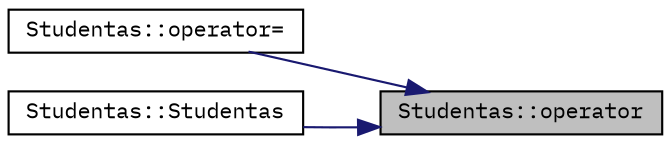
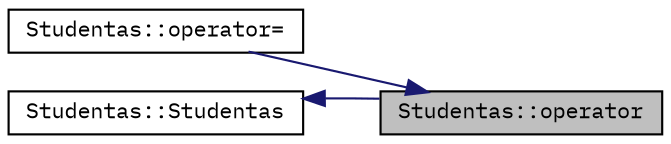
  digraph {
    fontname="IBM Plex Mono"
    rankdir=RL
    node [color=black fillcolor=white fontname="IBM Plex Mono" fontsize=10 shape=record style=filled]
    edge [color=midnightblue dir=back fontname="IBM Plex Mono" fontsize=10 labelfontname=Helvetica labelfontsize=10 style=solid]
    n1 [fillcolor=grey75 fontcolor=black height=0.2 label="Studentas::operator" width=0.4]
    n2 [height=0.2 label="Studentas::operator=" width=0.4]
    n3 [height=0.2 label="Studentas::Studentas" width=0.4]
    n1 -> n2
-   n1 -> n3
+   n3 -> n1
  }
